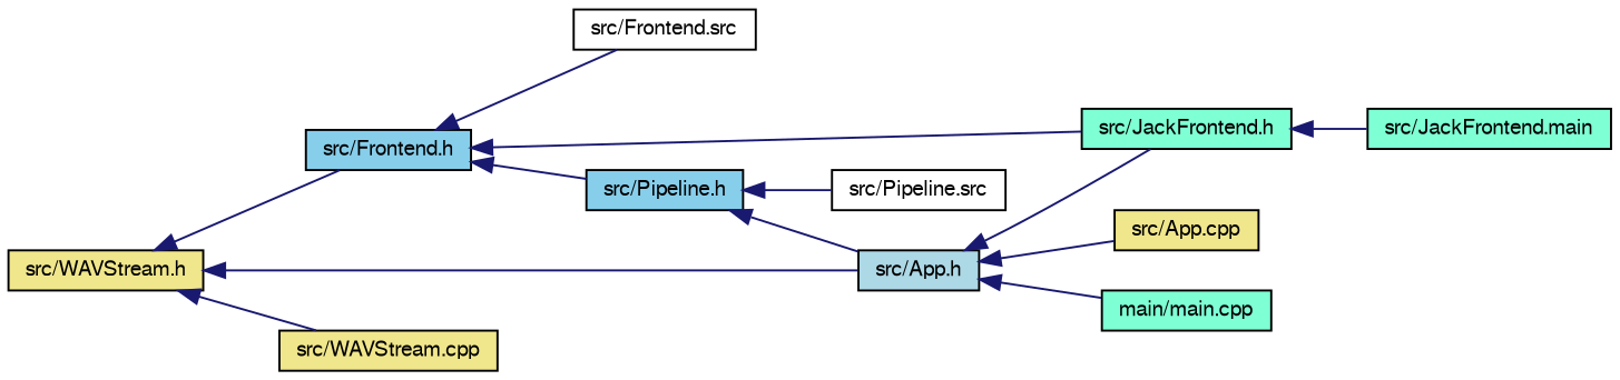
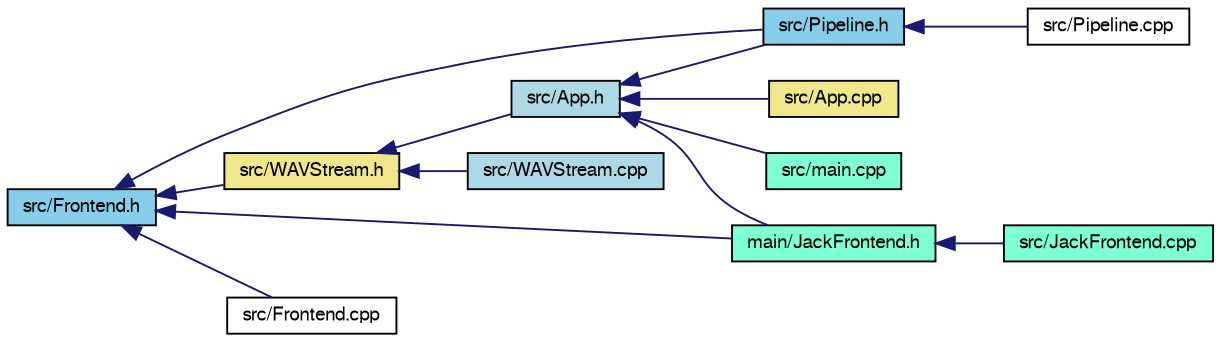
  digraph {
    rankdir=LR
    node [color=black fillcolor=aquamarine fontname=FreeSans fontsize=10 shape=record style=filled]
    edge [color=midnightblue dir=back fontname=FreeSans fontsize=10 labelfontname=FreeSans labelfontsize=10 style=solid]
    n1 [fillcolor=skyblue fontcolor=black height=0.2 label="src/Frontend.h" width=0.4]
    n2 [fillcolor=skyblue height=0.2 label="src/Pipeline.h" width=0.4]
    n3 [fillcolor=khaki height=0.2 label="src/WAVStream.h" width=0.4]
-   n4 [height=0.2 label="src/JackFrontend.h" width=0.4]
-   n5 [fillcolor=white height=0.2 label="src/Frontend.src" width=0.4]
+   n4 [height=0.2 label="main/JackFrontend.h" width=0.4]
+   n5 [fillcolor=white height=0.2 label="src/Frontend.cpp" width=0.4]
    n6 [fillcolor=lightblue height=0.2 label="src/App.h" width=0.4]
-   n7 [fillcolor=white height=0.2 label="src/Pipeline.src" width=0.4]
-   n8 [fillcolor=khaki height=0.2 label="src/WAVStream.cpp" width=0.4]
-   n9 [height=0.2 label="src/JackFrontend.main" width=0.4]
+   n7 [fillcolor=white height=0.2 label="src/Pipeline.cpp" width=0.4]
+   n8 [fillcolor=lightblue height=0.2 label="src/WAVStream.cpp" width=0.4]
+   n9 [height=0.2 label="src/JackFrontend.cpp" width=0.4]
    n10 [fillcolor=khaki height=0.2 label="src/App.cpp" width=0.4]
-   n11 [height=0.2 label="main/main.cpp" width=0.4]
+   n11 [height=0.2 label="src/main.cpp" width=0.4]
    n1 -> n2
-   n3 -> n1
+   n1 -> n3
    n1 -> n4
    n1 -> n5
-   n2 -> n6
+   n6 -> n2
    n2 -> n7
    n3 -> n6
    n3 -> n8
    n4 -> n9
    n6 -> n4
    n6 -> n10
    n6 -> n11
  }
